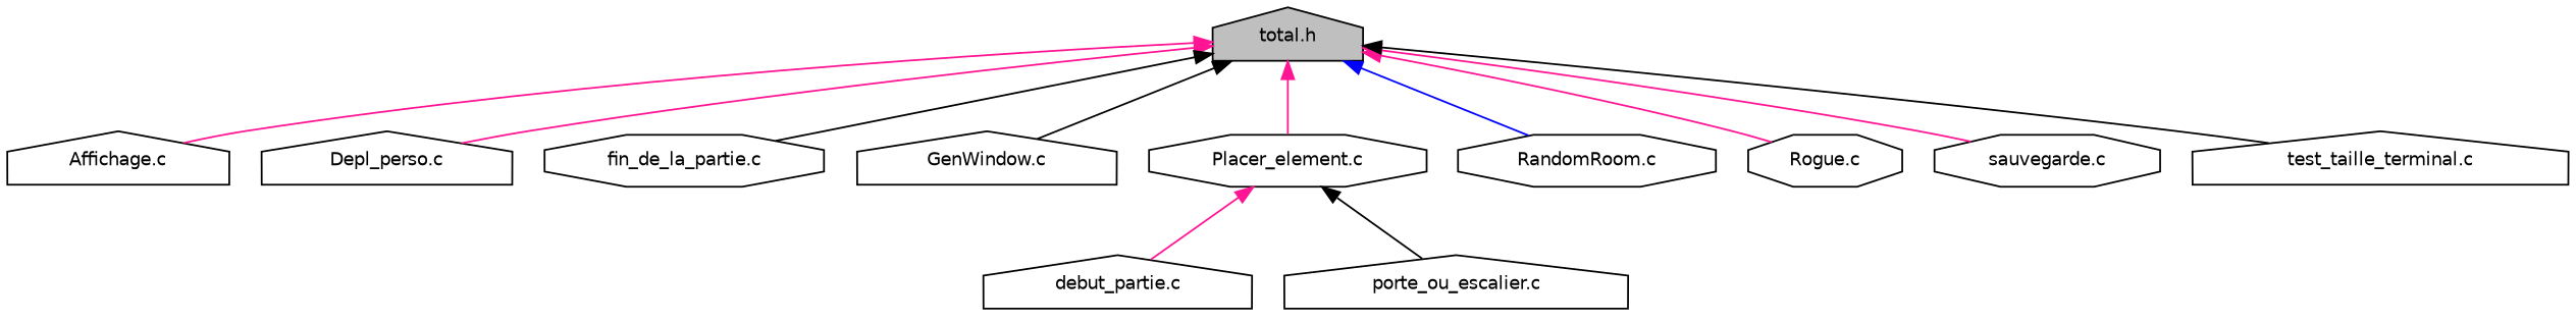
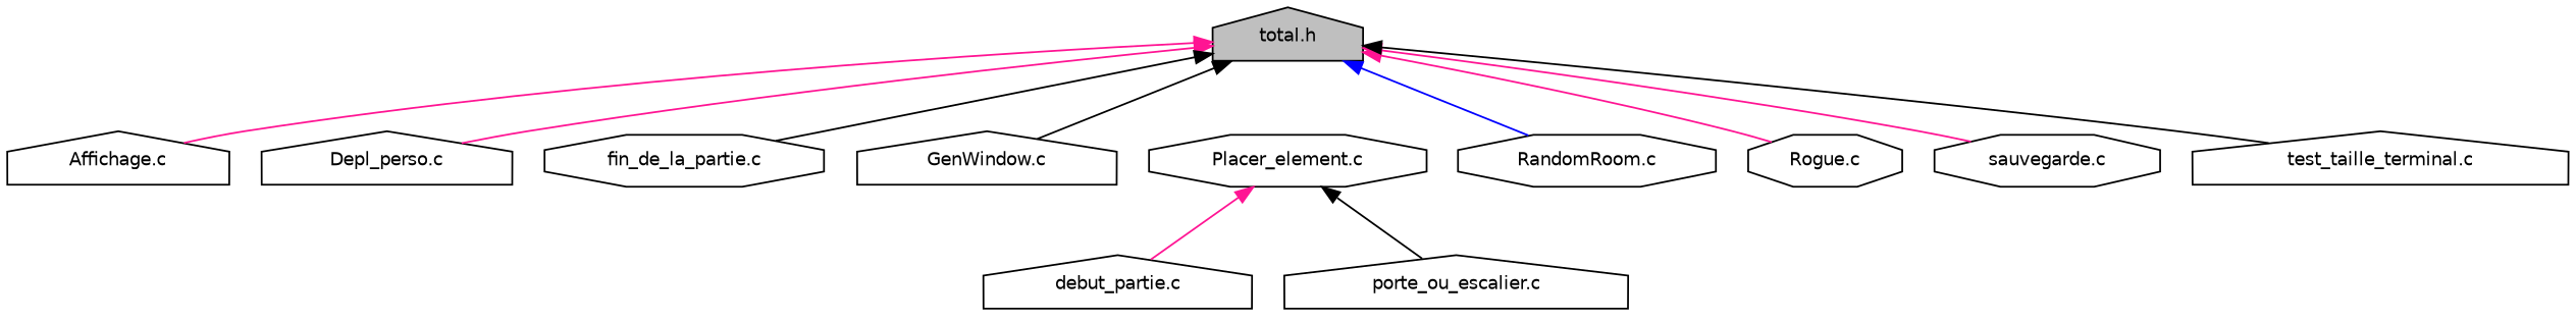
  digraph {
    node [color=black fillcolor=white fontname=Helvetica fontsize=10 shape=house style=filled]
    edge [color=deeppink dir=back fontname=Helvetica fontsize=10 labelfontname=Helvetica labelfontsize=10 style=solid]
    n1 [fillcolor=grey75 fontcolor=black height=0.2 label="total.h" width=0.4]
    n2 [height=0.2 label="Affichage.c" width=0.4]
    n3 [height=0.2 label="Depl_perso.c" width=0.4]
    n4 [height=0.2 label="fin_de_la_partie.c" shape=octagon width=0.4]
    n5 [height=0.2 label="GenWindow.c" width=0.4]
    n6 [height=0.2 label="Placer_element.c" shape=octagon width=0.4]
    n7 [height=0.2 label="RandomRoom.c" shape=octagon width=0.4]
    n8 [height=0.2 label="Rogue.c" shape=octagon width=0.4]
    n9 [height=0.2 label="sauvegarde.c" shape=octagon width=0.4]
    n10 [height=0.2 label="test_taille_terminal.c" width=0.4]
    n11 [height=0.2 label="debut_partie.c" width=0.4]
    n12 [height=0.2 label="porte_ou_escalier.c" width=0.4]
    n1 -> n2
    n1 -> n3
    n1 -> n4 [color=black]
    n1 -> n5 [color=black]
-   n1 -> n6
    n1 -> n7 [color=blue]
    n1 -> n8
    n1 -> n9
    n1 -> n10 [color=black]
    n6 -> n11
    n6 -> n12 [color=black]
  }
